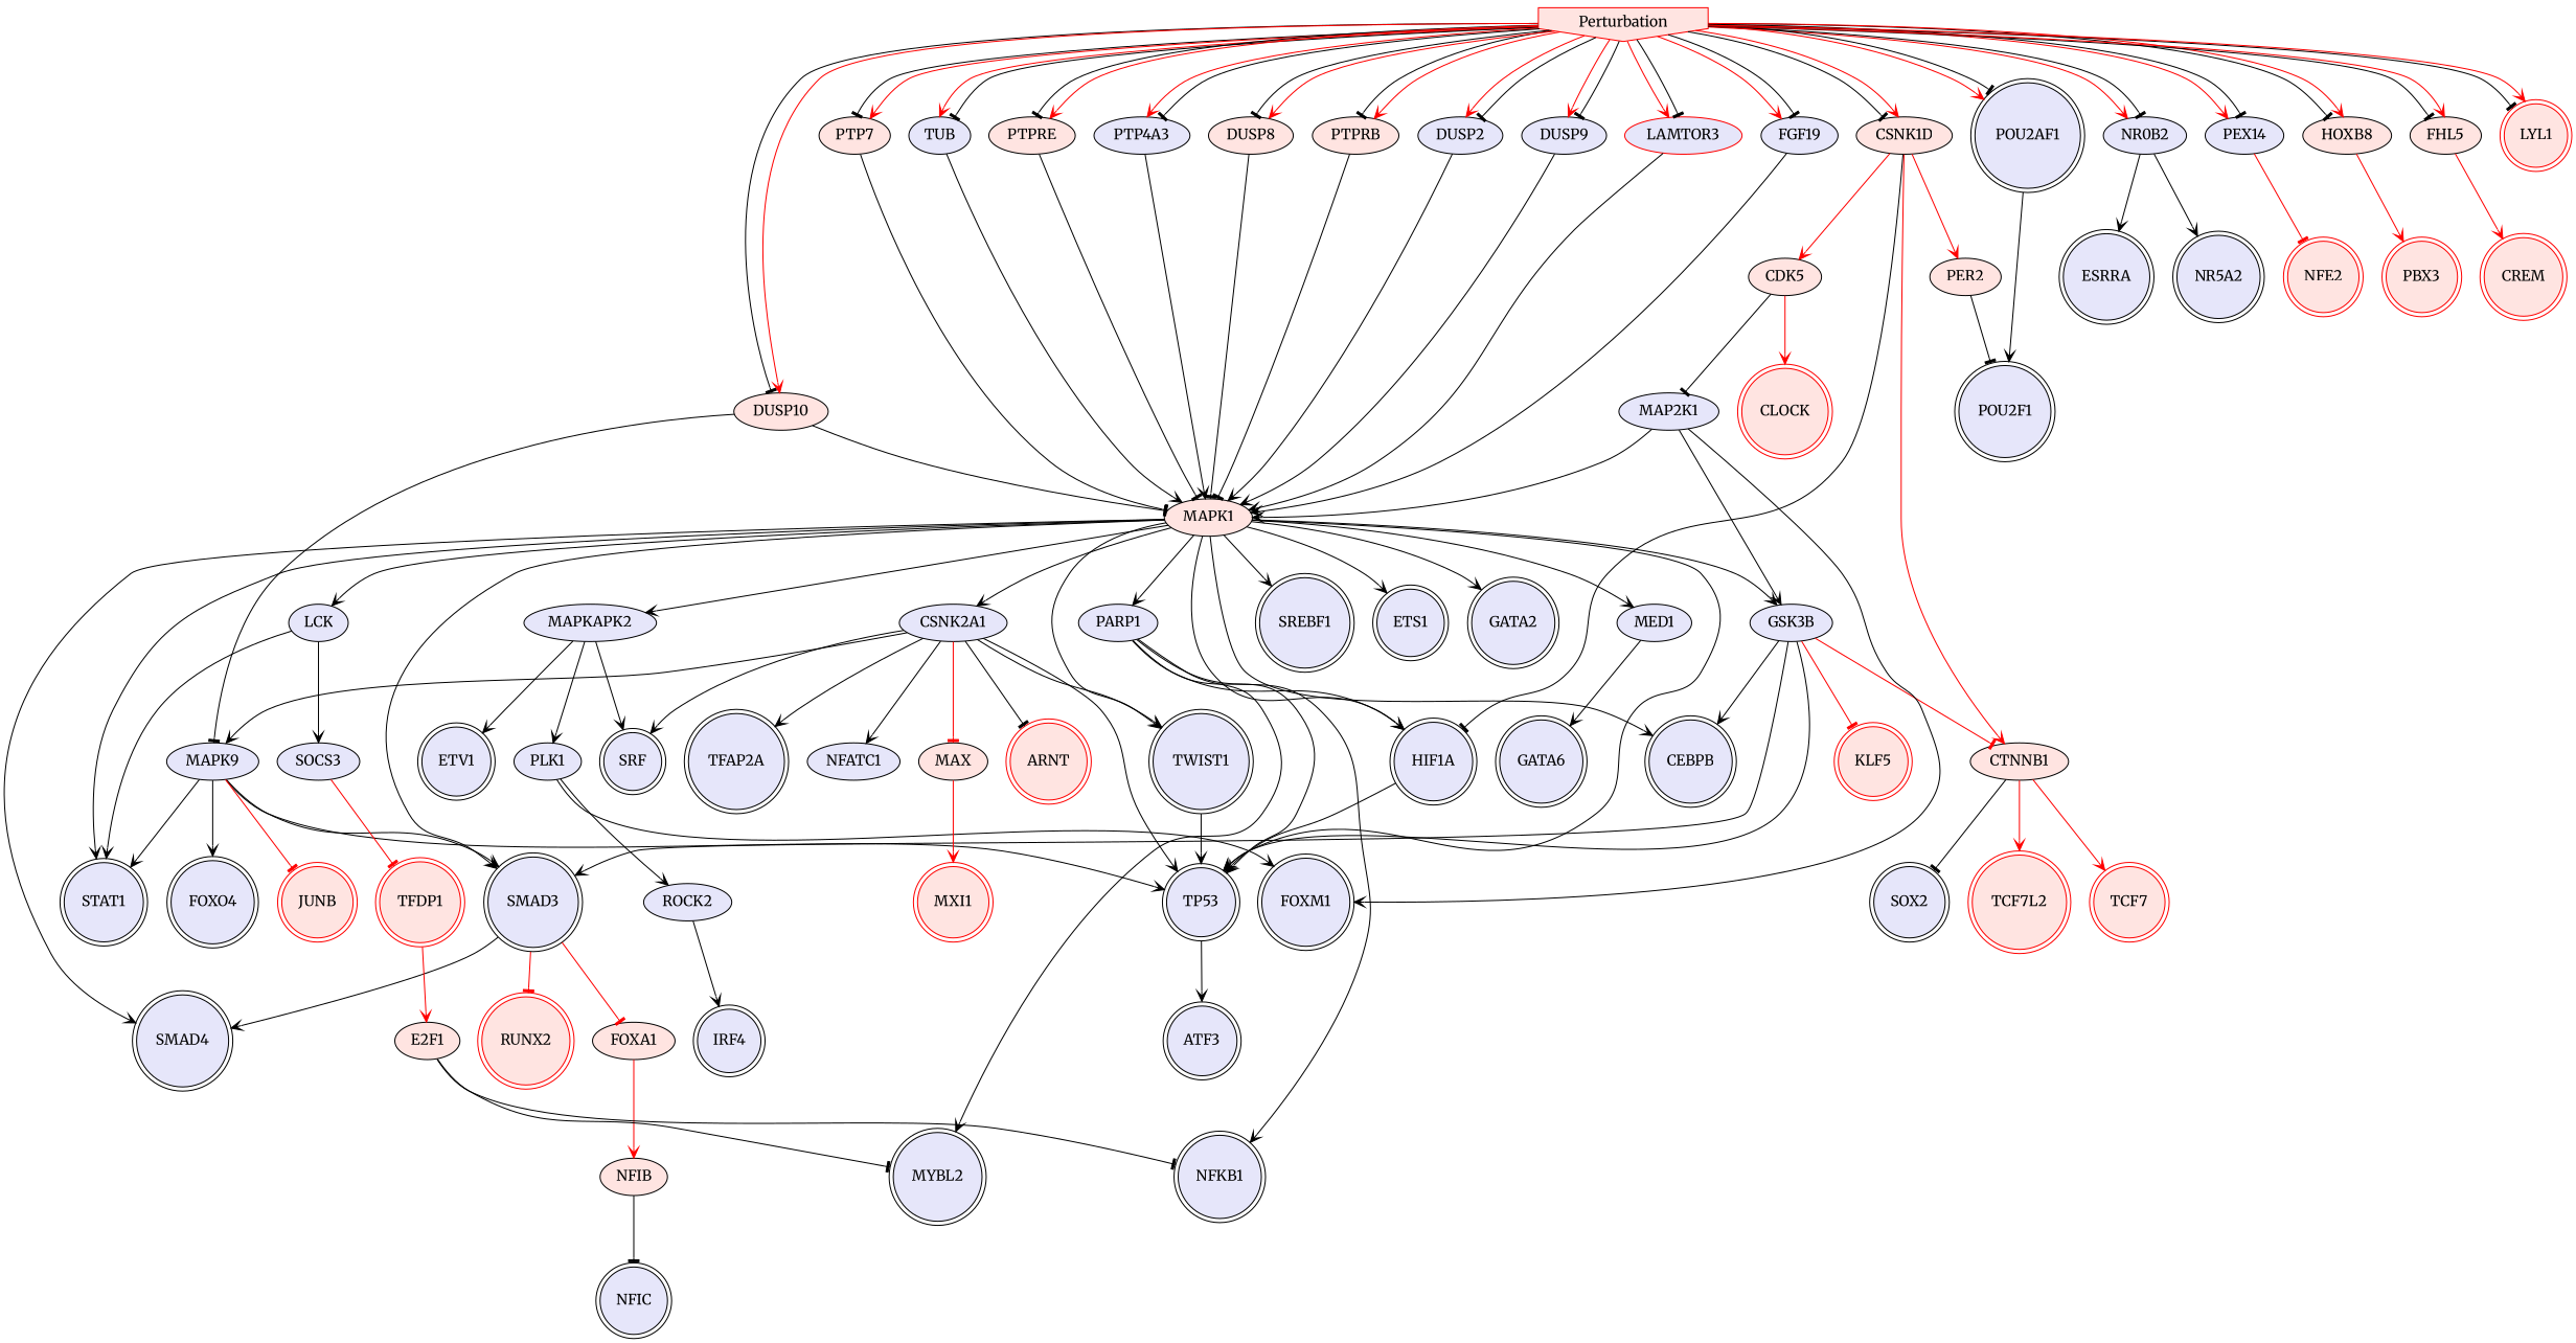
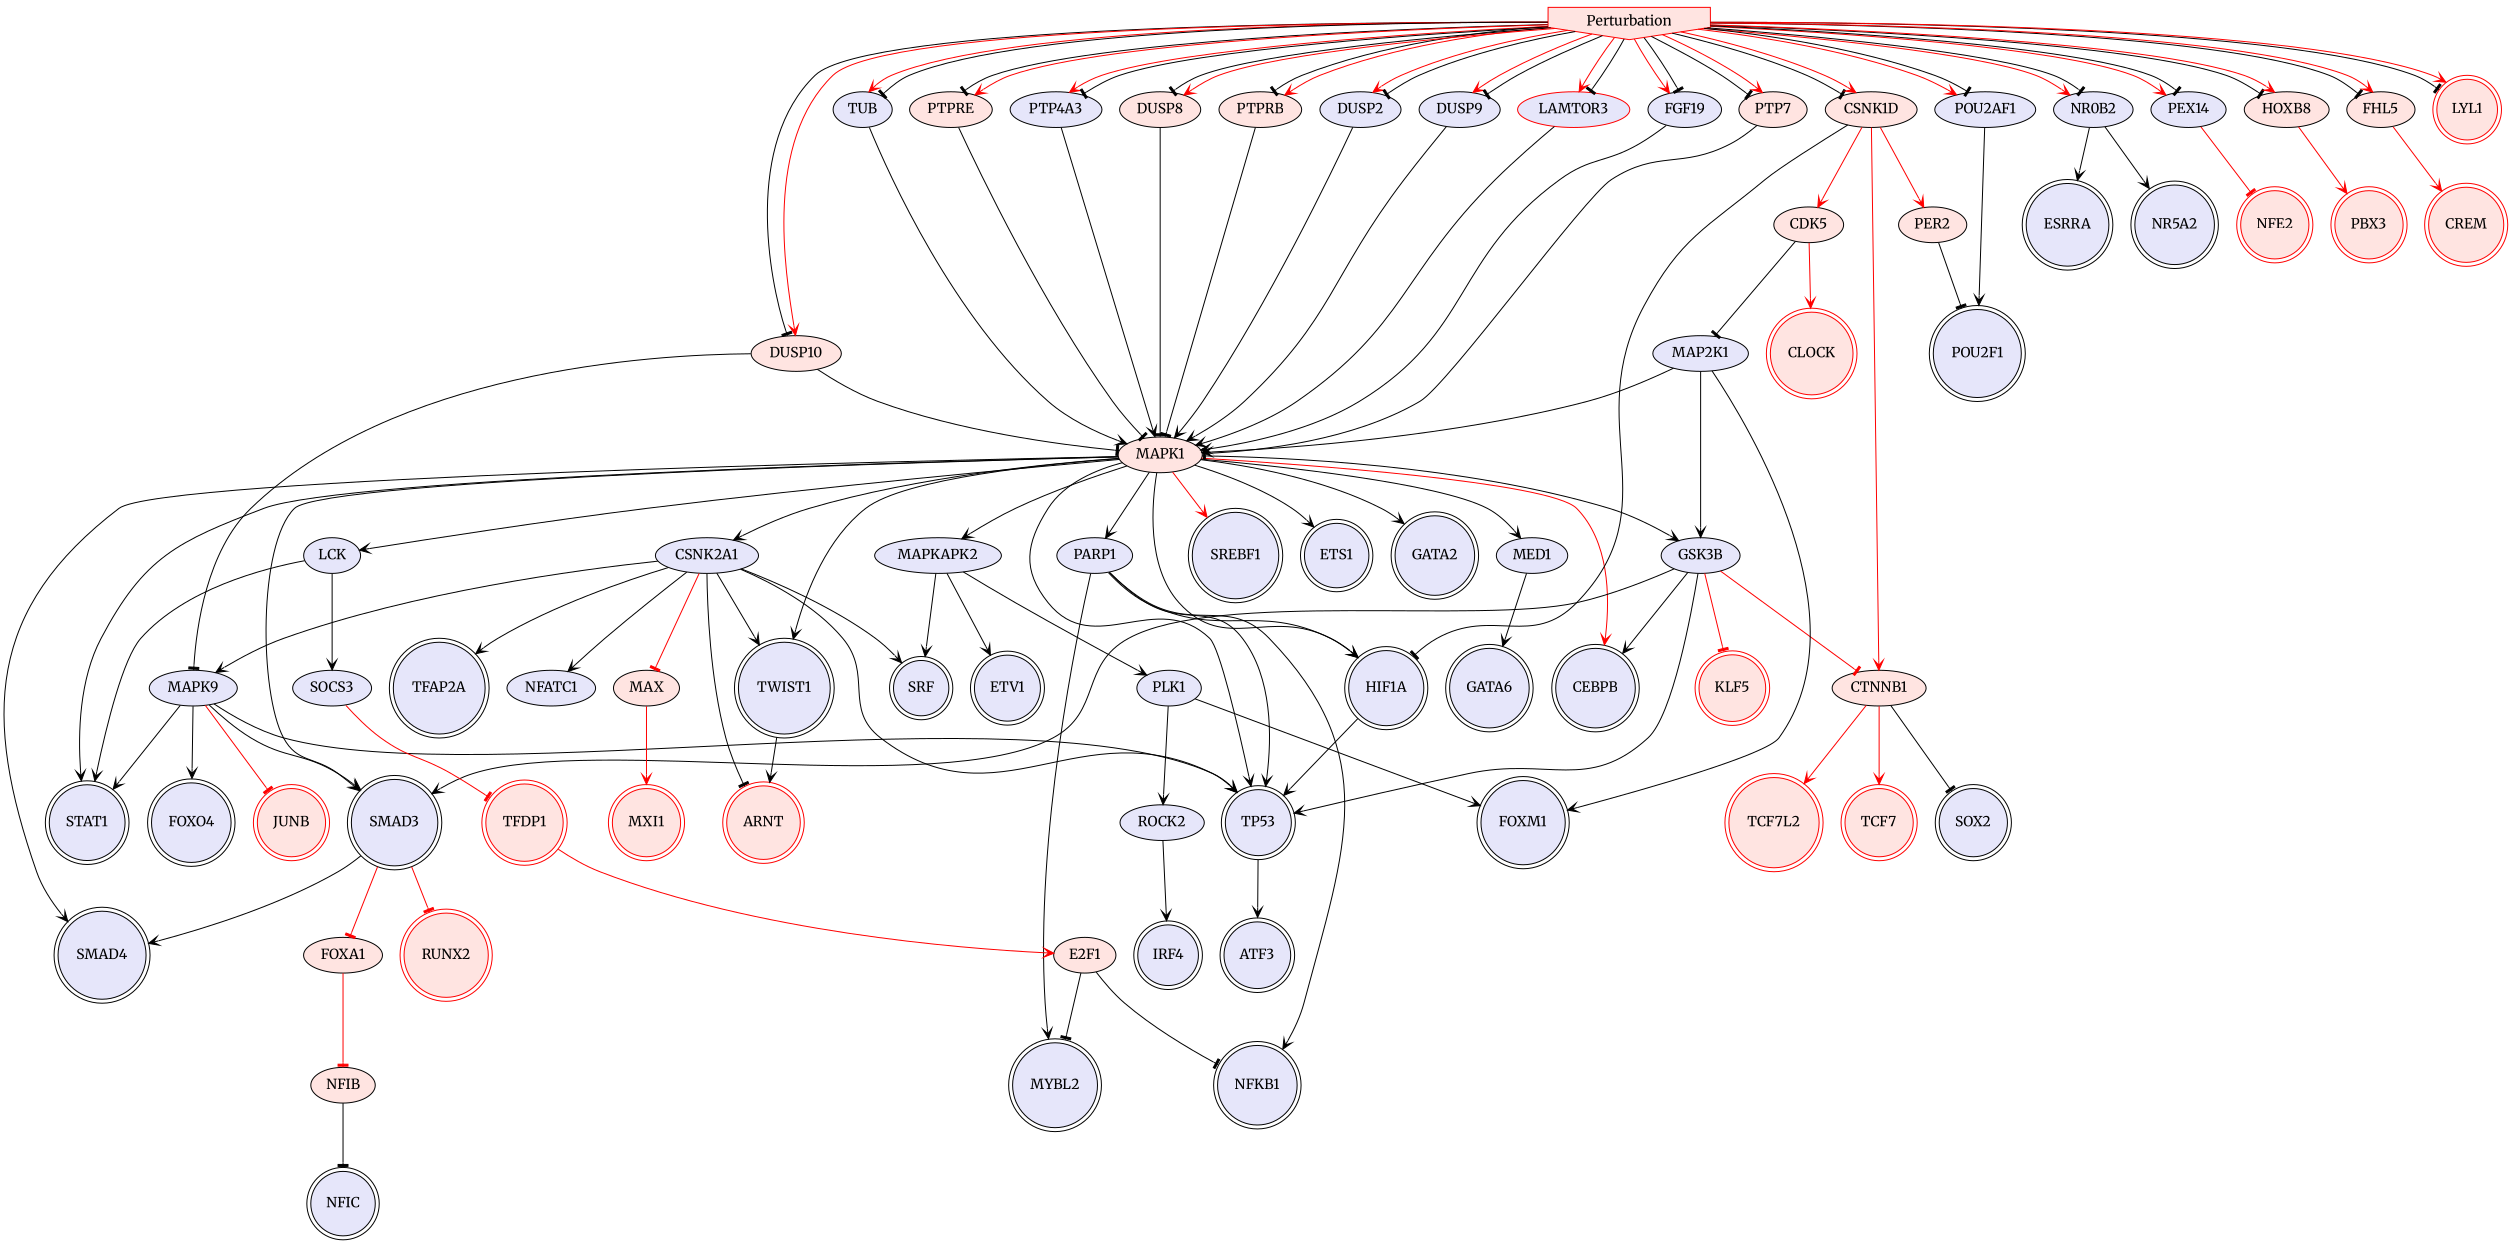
  digraph {
    fontname=Merriweather
    node [fillcolor=lavender fontname=Merriweather shape=doublecircle style=filled]
    edge [arrowhead=vee color=black fontname=Merriweather penwidth=1]
    TP53 [color=black]
    ATF3 [color=black]
    HIF1A [color=black]
    PARP1 [shape=""]
    MYBL2 [color=black]
    NFKB1 [color=black]
    MAPK1 [fillcolor=mistyrose shape=""]
    CEBPB [color=black]
    STAT1 [color=black]
    SMAD3 [color=black]
    SMAD4 [color=black]
    GSK3B [shape=""]
    MAPKAPK2 [shape=""]
    MED1 [shape=""]
    CSNK2A1 [shape=""]
    TWIST1 [color=black]
    SREBF1 [color=black]
    LCK [shape=""]
    ETS1 [color=black]
    GATA2 [color=black]
    FOXA1 [fillcolor=mistyrose shape=""]
    RUNX2 [color=red fillcolor=mistyrose]
    CTNNB1 [fillcolor=mistyrose shape=""]
    KLF5 [color=red fillcolor=mistyrose]
    PLK1 [shape=""]
    SRF [color=black]
    ETV1 [color=black]
    GATA6 [color=black]
    MAPK9 [shape=""]
    TFAP2A [color=black]
    NFATC1 [color=black shape=ellipse]
    MAX [fillcolor=mistyrose shape=""]
    ARNT [color=red fillcolor=mistyrose]
    SOCS3 [shape=""]
    FOXM1 [color=black]
    ROCK2 [shape=""]
    IRF4 [color=black]
    FOXO4 [color=black]
    JUNB [color=red fillcolor=mistyrose]
    NFIB [fillcolor=mistyrose shape=""]
    SOX2 [color=black]
    TCF7L2 [color=red fillcolor=mistyrose]
    TCF7 [color=red fillcolor=mistyrose]
    NR0B2 [shape=""]
    NR5A2 [color=black]
    ESRRA [color=black]
    MXI1 [color=red fillcolor=mistyrose]
    PTPRB [fillcolor=mistyrose shape=""]
    NFIC [color=black]
-   POU2AF1
+   POU2AF1 [shape=""]
    POU2F1 [color=black]
    CSNK1D [fillcolor=mistyrose shape=""]
    CDK5 [fillcolor=mistyrose shape=""]
    PER2 [fillcolor=mistyrose shape=""]
    CLOCK [color=red fillcolor=mistyrose]
    MAP2K1 [shape=""]
    TFDP1 [color=red fillcolor=mistyrose]
    E2F1 [fillcolor=mistyrose shape=""]
    Perturbation [color=red fillcolor=mistyrose shape=invhouse]
    PEX14 [shape=""]
    HOXB8 [fillcolor=mistyrose shape=""]
    FHL5 [fillcolor=mistyrose shape=""]
    LYL1 [color=red fillcolor=mistyrose]
    DUSP2 [shape=""]
    DUSP10 [fillcolor=mistyrose shape=""]
    DUSP9 [shape=""]
    LAMTOR3 [color=red shape=""]
    FGF19 [shape=""]
    n69 [fillcolor=mistyrose label=PTP7 shape=""]
    TUB [shape=""]
    PTPRE [fillcolor=mistyrose shape=""]
    PTP4A3 [shape=""]
    DUSP8 [fillcolor=mistyrose shape=""]
    NFE2 [color=red fillcolor=mistyrose]
    PBX3 [color=red fillcolor=mistyrose]
    CREM [color=red fillcolor=mistyrose]
    TP53 -> ATF3
    HIF1A -> TP53
    PARP1 -> TP53
    PARP1 -> HIF1A
    PARP1 -> MYBL2
    PARP1 -> NFKB1
    MAPK1 -> TP53
    MAPK1 -> HIF1A
    MAPK1 -> PARP1
-   MAPK1 -> CEBPB
+   MAPK1 -> CEBPB [color=red]
    MAPK1 -> STAT1
    MAPK1 -> SMAD3
    MAPK1 -> SMAD4
    MAPK1 -> GSK3B
    MAPK1 -> MAPKAPK2
    MAPK1 -> MED1
    MAPK1 -> CSNK2A1
    MAPK1 -> TWIST1
-   MAPK1 -> SREBF1
+   MAPK1 -> SREBF1 [color=red]
    MAPK1 -> LCK
    MAPK1 -> ETS1
    MAPK1 -> GATA2
    SMAD3 -> SMAD4
    SMAD3 -> FOXA1 [arrowhead=tee color=red]
    SMAD3 -> RUNX2 [arrowhead=tee color=red]
    GSK3B -> TP53
    GSK3B -> CEBPB
    GSK3B -> SMAD3
    GSK3B -> CTNNB1 [arrowhead=tee color=red]
    GSK3B -> KLF5 [arrowhead=tee color=red]
    MAPKAPK2 -> PLK1
    MAPKAPK2 -> SRF
    MAPKAPK2 -> ETV1
    MED1 -> GATA6
    CSNK2A1 -> TP53
    CSNK2A1 -> TWIST1
    CSNK2A1 -> SRF
    CSNK2A1 -> MAPK9
    CSNK2A1 -> TFAP2A
    CSNK2A1 -> NFATC1
    CSNK2A1 -> MAX [arrowhead=tee color=red]
    CSNK2A1 -> ARNT [arrowhead=tee]
-   TWIST1 -> TP53
+   TWIST1 -> ARNT
    LCK -> STAT1
    LCK -> SOCS3
-   FOXA1 -> NFIB [color=red]
+   FOXA1 -> NFIB [arrowhead=tee color=red]
    CTNNB1 -> SOX2 [arrowhead=tee]
    CTNNB1 -> TCF7L2 [color=red]
    CTNNB1 -> TCF7 [color=red]
    PLK1 -> FOXM1
    PLK1 -> ROCK2
    MAPK9 -> TP53
    MAPK9 -> STAT1
    MAPK9 -> SMAD3
    MAPK9 -> FOXO4
    MAPK9 -> JUNB [arrowhead=tee color=red]
    MAX -> MXI1 [color=red]
    SOCS3 -> TFDP1 [arrowhead=tee color=red]
    ROCK2 -> IRF4
    NFIB -> NFIC [arrowhead=tee]
    NR0B2 -> NR5A2
    NR0B2 -> ESRRA
    PTPRB -> MAPK1 [arrowhead=tee]
    POU2AF1 -> POU2F1
    CSNK1D -> HIF1A [arrowhead=tee]
    CSNK1D -> CTNNB1 [color=red]
    CSNK1D -> CDK5 [color=red]
    CSNK1D -> PER2 [color=red]
    CDK5 -> CLOCK [color=red]
    CDK5 -> MAP2K1 [arrowhead=tee]
    PER2 -> POU2F1 [arrowhead=tee]
    MAP2K1 -> MAPK1
    MAP2K1 -> GSK3B
    MAP2K1 -> FOXM1
    TFDP1 -> E2F1 [color=red]
    E2F1 -> MYBL2 [arrowhead=tee]
    E2F1 -> NFKB1 [arrowhead=tee]
    Perturbation -> NR0B2 [color=red]
    Perturbation -> NR0B2 [arrowhead=tee]
    Perturbation -> PTPRB [arrowhead=tee]
    Perturbation -> PTPRB [color=red]
    Perturbation -> POU2AF1 [color=red]
    Perturbation -> POU2AF1 [arrowhead=tee]
    Perturbation -> CSNK1D [arrowhead=tee]
    Perturbation -> CSNK1D [color=red]
    Perturbation -> PEX14 [color=red]
    Perturbation -> PEX14 [arrowhead=tee]
    Perturbation -> HOXB8 [arrowhead=tee]
    Perturbation -> HOXB8 [color=red]
    Perturbation -> FHL5 [arrowhead=tee]
    Perturbation -> FHL5 [color=red]
    Perturbation -> LYL1 [arrowhead=tee]
    Perturbation -> LYL1 [color=red]
    Perturbation -> DUSP2 [color=red]
    Perturbation -> DUSP2 [arrowhead=tee]
    Perturbation -> DUSP10 [arrowhead=tee]
    Perturbation -> DUSP10 [color=red]
    Perturbation -> DUSP9 [color=red]
    Perturbation -> DUSP9 [arrowhead=tee]
    Perturbation -> LAMTOR3 [color=red]
    Perturbation -> LAMTOR3 [arrowhead=tee]
    Perturbation -> FGF19 [color=red]
    Perturbation -> FGF19 [arrowhead=tee]
    Perturbation -> n69 [arrowhead=tee]
    Perturbation -> n69 [color=red]
    Perturbation -> TUB [color=red]
    Perturbation -> TUB [arrowhead=tee]
    Perturbation -> PTPRE [arrowhead=tee]
    Perturbation -> PTPRE [color=red]
    Perturbation -> PTP4A3 [color=red]
    Perturbation -> PTP4A3 [arrowhead=tee]
    Perturbation -> DUSP8 [arrowhead=tee]
    Perturbation -> DUSP8 [color=red]
    PEX14 -> NFE2 [arrowhead=tee color=red]
    HOXB8 -> PBX3 [color=red]
    FHL5 -> CREM [color=red]
    DUSP2 -> MAPK1
    DUSP10 -> MAPK1 [arrowhead=tee]
    DUSP10 -> MAPK9 [arrowhead=tee]
    DUSP9 -> MAPK1
    LAMTOR3 -> MAPK1
    FGF19 -> MAPK1
    n69 -> MAPK1 [arrowhead=tee]
    TUB -> MAPK1
    PTPRE -> MAPK1 [arrowhead=tee]
    PTP4A3 -> MAPK1
    DUSP8 -> MAPK1 [arrowhead=tee]
  }
